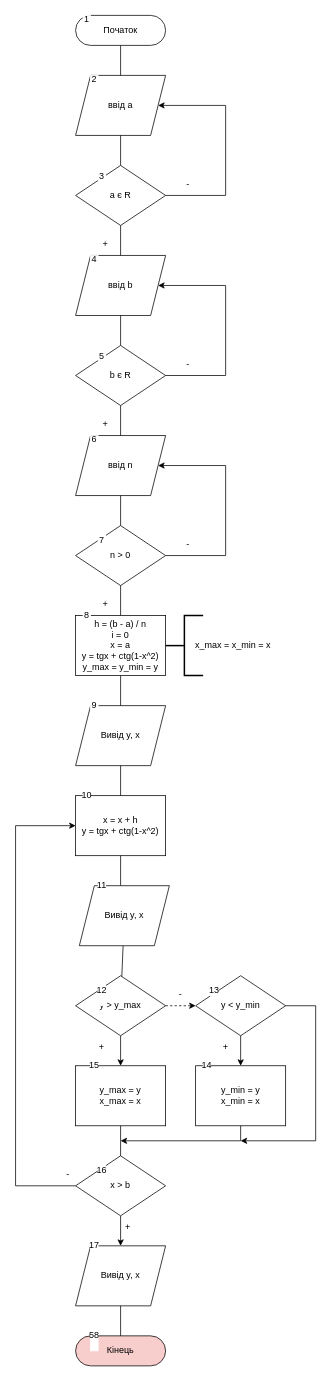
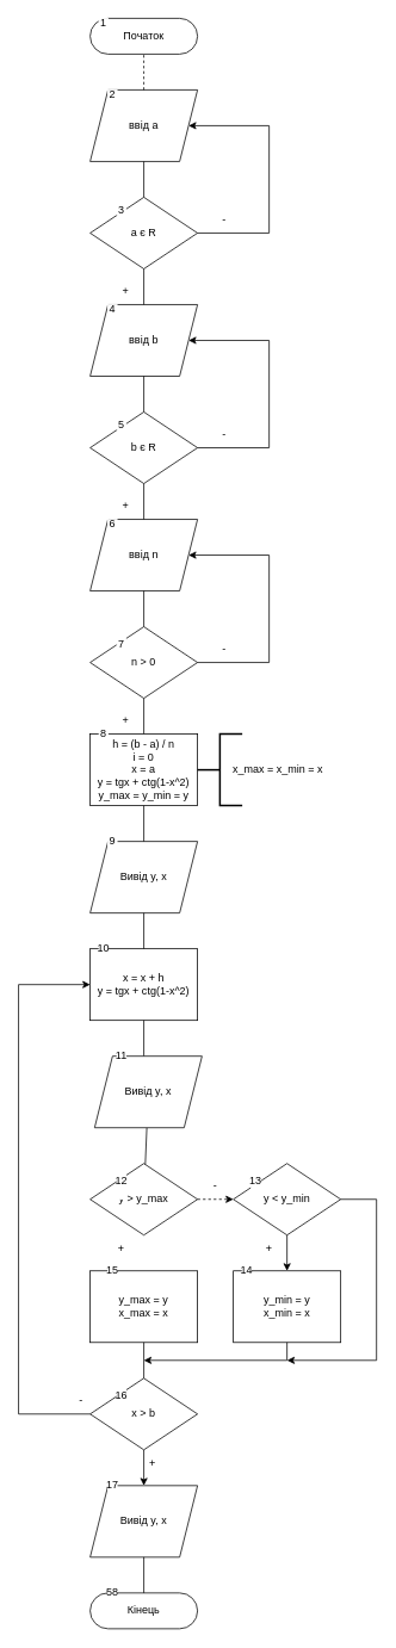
  <mxCell id="0" />
  <mxCell id="1" parent="0" />
  <mxCell id="2" value="Початок" style="rounded=1;whiteSpace=wrap;html=1;arcSize=50;" parent="1" vertex="1"><mxGeometry x="100" y="20" width="120" height="40" as="geometry" /></mxCell>
- <mxCell id="3" value="&lt;div&gt;Кінець&lt;/div&gt;" style="rounded=1;whiteSpace=wrap;html=1;arcSize=50;fillColor=#f8cecc;" parent="1" vertex="1"><mxGeometry x="100" y="1780" width="120" height="40" as="geometry" /></mxCell>
+ <mxCell id="3" value="&lt;div&gt;Кінець&lt;/div&gt;" style="rounded=1;whiteSpace=wrap;html=1;arcSize=50;" parent="1" vertex="1"><mxGeometry x="100" y="1780" width="120" height="40" as="geometry" /></mxCell>
  <mxCell id="4" value="ввід а" style="shape=parallelogram;perimeter=parallelogramPerimeter;whiteSpace=wrap;html=1;fixedSize=1;rounded=0;gradientColor=none;" parent="1" vertex="1"><mxGeometry x="100" y="100" width="120" height="80" as="geometry" /></mxCell>
  <mxCell id="5" value="1" style="rounded=0;whiteSpace=wrap;html=1;gradientColor=none;strokeColor=#FFFFFF;" parent="1" vertex="1"><mxGeometry x="110" y="20" width="10" height="10" as="geometry" /></mxCell>
  <mxCell id="6" value="1" style="rounded=0;whiteSpace=wrap;html=1;gradientColor=none;strokeColor=#FFFFFF;" parent="1" vertex="1"><mxGeometry x="120" y="340" width="10" height="10" as="geometry" /></mxCell>
- <mxCell id="7" value="" style="endArrow=none;html=1;rounded=0;entryX=0.5;entryY=1;entryDx=0;entryDy=0;exitX=0.5;exitY=0;exitDx=0;exitDy=0;" parent="1" source="4" target="2" edge="1"><mxGeometry width="50" height="50" relative="1" as="geometry"><mxPoint x="80" y="120" as="sourcePoint" /><mxPoint x="130" y="70" as="targetPoint" /></mxGeometry></mxCell>
+ <mxCell id="7" value="" style="endArrow=none;html=1;rounded=0;entryX=0.5;entryY=1;entryDx=0;entryDy=0;exitX=0.5;exitY=0;exitDx=0;exitDy=0;dashed=1;" parent="1" source="4" target="2" edge="1"><mxGeometry width="50" height="50" relative="1" as="geometry"><mxPoint x="80" y="120" as="sourcePoint" /><mxPoint x="130" y="70" as="targetPoint" /></mxGeometry></mxCell>
  <mxCell id="8" value="а є R" style="rhombus;whiteSpace=wrap;html=1;rounded=0;gradientColor=none;" parent="1" vertex="1"><mxGeometry x="100" y="220" width="120" height="80" as="geometry" /></mxCell>
  <mxCell id="9" value="&lt;div&gt;2&lt;/div&gt;" style="rounded=0;whiteSpace=wrap;html=1;gradientColor=none;strokeColor=#FFFFFF;" parent="1" vertex="1"><mxGeometry x="120" y="100" width="10" height="10" as="geometry" /></mxCell>
  <mxCell id="10" value="&lt;div&gt;3&lt;/div&gt;" style="rounded=0;whiteSpace=wrap;html=1;gradientColor=none;strokeColor=#FFFFFF;" parent="1" vertex="1"><mxGeometry x="130" y="230" width="10" height="10" as="geometry" /></mxCell>
  <mxCell id="11" value="" style="endArrow=none;html=1;rounded=0;exitX=0.5;exitY=0;exitDx=0;exitDy=0;" parent="1" source="8" target="4" edge="1"><mxGeometry width="50" height="50" relative="1" as="geometry"><mxPoint x="130" y="230" as="sourcePoint" /><mxPoint x="170" y="190" as="targetPoint" /></mxGeometry></mxCell>
  <mxCell id="12" value="ввід b" style="shape=parallelogram;perimeter=parallelogramPerimeter;whiteSpace=wrap;html=1;fixedSize=1;rounded=0;gradientColor=none;" parent="1" vertex="1"><mxGeometry x="100" y="340" width="120" height="80" as="geometry" /></mxCell>
  <mxCell id="13" value="" style="endArrow=none;html=1;rounded=0;" parent="1" source="12" target="8" edge="1"><mxGeometry width="50" height="50" relative="1" as="geometry"><mxPoint x="310" y="350" as="sourcePoint" /><mxPoint x="360" y="300" as="targetPoint" /></mxGeometry></mxCell>
  <mxCell id="14" value="b є R" style="rhombus;whiteSpace=wrap;html=1;rounded=0;gradientColor=none;" parent="1" vertex="1"><mxGeometry x="100" y="460" width="120" height="80" as="geometry" /></mxCell>
  <mxCell id="15" value="" style="endArrow=none;html=1;rounded=0;" parent="1" source="14" target="12" edge="1"><mxGeometry width="50" height="50" relative="1" as="geometry"><mxPoint x="270" y="470" as="sourcePoint" /><mxPoint x="320" y="420" as="targetPoint" /></mxGeometry></mxCell>
  <mxCell id="16" value="ввід n" style="shape=parallelogram;perimeter=parallelogramPerimeter;whiteSpace=wrap;html=1;fixedSize=1;rounded=0;gradientColor=none;" parent="1" vertex="1"><mxGeometry x="100" y="580" width="120" height="80" as="geometry" /></mxCell>
  <mxCell id="17" value="n &amp;gt; 0" style="rhombus;whiteSpace=wrap;html=1;rounded=0;gradientColor=none;" parent="1" vertex="1"><mxGeometry x="100" y="700" width="120" height="80" as="geometry" /></mxCell>
  <mxCell id="18" value="" style="endArrow=none;html=1;rounded=0;" parent="1" source="17" target="16" edge="1"><mxGeometry width="50" height="50" relative="1" as="geometry"><mxPoint x="240" y="700" as="sourcePoint" /><mxPoint x="290" y="650" as="targetPoint" /></mxGeometry></mxCell>
  <mxCell id="19" value="" style="endArrow=none;html=1;rounded=0;" parent="1" source="16" target="14" edge="1"><mxGeometry width="50" height="50" relative="1" as="geometry"><mxPoint x="310" y="580" as="sourcePoint" /><mxPoint x="360" y="530" as="targetPoint" /></mxGeometry></mxCell>
  <mxCell id="20" value="&lt;div&gt;4&lt;/div&gt;" style="rounded=0;whiteSpace=wrap;html=1;gradientColor=none;strokeColor=#FFFFFF;" parent="1" vertex="1"><mxGeometry x="120" y="340" width="10" height="10" as="geometry" /></mxCell>
  <mxCell id="21" value="5" style="rounded=0;whiteSpace=wrap;html=1;gradientColor=none;strokeColor=#FFFFFF;" parent="1" vertex="1"><mxGeometry x="130" y="470" width="10" height="10" as="geometry" /></mxCell>
  <mxCell id="22" value="6" style="rounded=0;whiteSpace=wrap;html=1;gradientColor=none;strokeColor=#FFFFFF;" parent="1" vertex="1"><mxGeometry x="120" y="580" width="10" height="10" as="geometry" /></mxCell>
  <mxCell id="23" value="7" style="rounded=0;whiteSpace=wrap;html=1;gradientColor=none;strokeColor=#FFFFFF;" parent="1" vertex="1"><mxGeometry x="130" y="700" width="10" height="40" as="geometry" /></mxCell>
  <mxCell id="24" value="" style="endArrow=classic;html=1;rounded=0;exitX=1;exitY=0.5;exitDx=0;exitDy=0;" parent="1" source="17" target="16" edge="1"><mxGeometry width="50" height="50" relative="1" as="geometry"><mxPoint x="270" y="760" as="sourcePoint" /><mxPoint x="320" y="710" as="targetPoint" /><Array as="points"><mxPoint x="300" y="740" /><mxPoint x="300" y="620" /></Array></mxGeometry></mxCell>
  <mxCell id="25" value="" style="endArrow=classic;html=1;rounded=0;exitX=1;exitY=0.5;exitDx=0;exitDy=0;" parent="1" edge="1"><mxGeometry width="50" height="50" relative="1" as="geometry"><mxPoint x="220" y="500" as="sourcePoint" /><mxPoint x="210" y="380" as="targetPoint" /><Array as="points"><mxPoint x="300" y="500" /><mxPoint x="300" y="380" /></Array></mxGeometry></mxCell>
  <mxCell id="26" value="" style="endArrow=classic;html=1;rounded=0;exitX=1;exitY=0.5;exitDx=0;exitDy=0;" parent="1" edge="1"><mxGeometry width="50" height="50" relative="1" as="geometry"><mxPoint x="220" y="260" as="sourcePoint" /><mxPoint x="210" y="140" as="targetPoint" /><Array as="points"><mxPoint x="300" y="260" /><mxPoint x="300" y="140" /></Array></mxGeometry></mxCell>
  <mxCell id="27" value="-" style="rounded=0;whiteSpace=wrap;html=1;strokeColor=none;gradientColor=none;fillColor=none;" parent="1" vertex="1"><mxGeometry x="220" y="470" width="60" height="30" as="geometry" /></mxCell>
  <mxCell id="28" value="-" style="rounded=0;whiteSpace=wrap;html=1;strokeColor=none;gradientColor=none;fillColor=none;" parent="1" vertex="1"><mxGeometry x="220" y="710" width="60" height="30" as="geometry" /></mxCell>
  <mxCell id="29" value="-" style="rounded=0;whiteSpace=wrap;html=1;strokeColor=none;gradientColor=none;fillColor=none;" parent="1" vertex="1"><mxGeometry x="220" y="230" width="60" height="30" as="geometry" /></mxCell>
  <mxCell id="30" value="+" style="rounded=0;whiteSpace=wrap;html=1;strokeColor=none;gradientColor=none;fillColor=none;" parent="1" vertex="1"><mxGeometry x="110" y="310" width="60" height="30" as="geometry" /></mxCell>
  <mxCell id="31" value="+" style="rounded=0;whiteSpace=wrap;html=1;strokeColor=none;gradientColor=none;fillColor=none;" parent="1" vertex="1"><mxGeometry x="110" y="550" width="60" height="30" as="geometry" /></mxCell>
  <mxCell id="32" value="" style="endArrow=none;html=1;rounded=0;" parent="1" source="33" target="17" edge="1"><mxGeometry width="50" height="50" relative="1" as="geometry"><mxPoint x="110" y="810" as="sourcePoint" /><mxPoint x="340" y="840" as="targetPoint" /></mxGeometry></mxCell>
  <mxCell id="33" value="&lt;div&gt;h = (b - a) / n&lt;/div&gt;&lt;div&gt;i = 0&lt;br&gt;&lt;/div&gt;&lt;div&gt;x = a&lt;br&gt;&lt;/div&gt;&lt;div&gt;y = tgx + ctg(1-x^2)&lt;/div&gt;&lt;div&gt;y_max = y_min = y&lt;br&gt;&lt;/div&gt;" style="rounded=0;whiteSpace=wrap;html=1;strokeColor=#000000;fillColor=default;gradientColor=none;" parent="1" vertex="1"><mxGeometry x="100" y="820" width="120" height="80" as="geometry" /></mxCell>
  <mxCell id="34" value="+" style="rounded=0;whiteSpace=wrap;html=1;strokeColor=none;gradientColor=none;fillColor=none;" parent="1" vertex="1"><mxGeometry x="110" y="790" width="60" height="30" as="geometry" /></mxCell>
  <mxCell id="35" value="&lt;div&gt;Вивід y, x&lt;/div&gt;" style="shape=parallelogram;perimeter=parallelogramPerimeter;whiteSpace=wrap;html=1;fixedSize=1;rounded=0;strokeColor=#000000;fillColor=default;gradientColor=none;" parent="1" vertex="1"><mxGeometry x="100" y="940" width="120" height="80" as="geometry" /></mxCell>
  <mxCell id="36" value="8" style="rounded=0;whiteSpace=wrap;html=1;gradientColor=none;strokeColor=#FFFFFF;" parent="1" vertex="1"><mxGeometry x="110" y="800" width="10" height="40" as="geometry" /></mxCell>
  <mxCell id="37" value="9" style="rounded=0;whiteSpace=wrap;html=1;gradientColor=none;strokeColor=#FFFFFF;" parent="1" vertex="1"><mxGeometry x="120" y="920" width="10" height="40" as="geometry" /></mxCell>
  <mxCell id="38" value="" style="endArrow=none;html=1;rounded=0;" parent="1" source="35" target="33" edge="1"><mxGeometry width="50" height="50" relative="1" as="geometry"><mxPoint x="290" y="950" as="sourcePoint" /><mxPoint x="340" y="900" as="targetPoint" /></mxGeometry></mxCell>
  <mxCell id="39" value="&lt;div&gt;x = x + h&lt;br&gt;&lt;/div&gt;&lt;div&gt;y = tgx + ctg(1-x^2)&lt;/div&gt;" style="rounded=0;whiteSpace=wrap;html=1;" parent="1" vertex="1"><mxGeometry x="100" y="1060" width="120" height="80" as="geometry" /></mxCell>
  <mxCell id="40" value="" style="endArrow=none;html=1;rounded=0;" parent="1" source="35" target="39" edge="1"><mxGeometry width="50" height="50" relative="1" as="geometry"><mxPoint x="170" y="1010" as="sourcePoint" /><mxPoint x="340" y="1020" as="targetPoint" /></mxGeometry></mxCell>
  <mxCell id="41" value="" style="strokeWidth=2;html=1;shape=mxgraph.flowchart.annotation_2;align=left;labelPosition=right;pointerEvents=1;fillColor=default;" parent="1" vertex="1"><mxGeometry x="220" y="820" width="50" height="80" as="geometry" /></mxCell>
  <mxCell id="42" value="x_max = x_min = x" style="rounded=1;whiteSpace=wrap;html=1;fillColor=none;strokeColor=none;" parent="1" vertex="1"><mxGeometry x="250" y="820" width="120" height="80" as="geometry" /></mxCell>
  <mxCell id="43" value="y &amp;gt; y_max" style="rhombus;whiteSpace=wrap;html=1;fillColor=default;" parent="1" vertex="1"><mxGeometry x="100" y="1300" width="120" height="80" as="geometry" /></mxCell>
  <mxCell id="44" value="y &amp;lt; y_min" style="rhombus;whiteSpace=wrap;html=1;fillColor=default;" parent="1" vertex="1"><mxGeometry x="260" y="1300" width="120" height="80" as="geometry" /></mxCell>
  <mxCell id="45" value="&lt;div&gt;y_max = y&lt;/div&gt;&lt;div&gt;x_max = x&lt;br&gt;&lt;/div&gt;" style="rounded=0;whiteSpace=wrap;html=1;fillColor=default;" parent="1" vertex="1"><mxGeometry x="100" y="1420" width="120" height="80" as="geometry" /></mxCell>
  <mxCell id="46" value="&lt;div&gt;y_min = y&lt;/div&gt;&lt;div&gt;x_min = x&lt;br&gt;&lt;/div&gt;" style="rounded=0;whiteSpace=wrap;html=1;fillColor=default;" parent="1" vertex="1"><mxGeometry x="260" y="1420" width="120" height="80" as="geometry" /></mxCell>
  <mxCell id="47" value="" style="endArrow=none;html=1;rounded=0;" parent="1" target="39" edge="1"><mxGeometry width="50" height="50" relative="1" as="geometry"><mxPoint x="160" as="sourcePoint" y="1180" /><mxPoint x="100" y="1150" as="targetPoint" /></mxGeometry></mxCell>
  <mxCell id="48" value="" style="endArrow=classic;html=1;rounded=0;" parent="1" source="51" target="53" edge="1"><mxGeometry width="50" height="50" relative="1" as="geometry"><mxPoint x="-52.64" y="1770" as="sourcePoint" /><mxPoint x="-190" y="1846.76" as="targetPoint" /></mxGeometry></mxCell>
- <mxCell id="49" value="" style="endArrow=classic;html=1;rounded=0;exitX=0.5;exitY=1;exitDx=0;exitDy=0;" parent="1" source="43" target="45" edge="1"><mxGeometry width="50" height="50" relative="1" as="geometry"><mxPoint x="7.36" y="1460" as="sourcePoint" /><mxPoint x="-130" y="1536.76" as="targetPoint" /></mxGeometry></mxCell>
  <mxCell id="50" value="" style="endArrow=none;html=1;rounded=0;" parent="1" source="43" target="69" edge="1"><mxGeometry width="50" height="50" relative="1" as="geometry"><mxPoint x="-10" y="1470" as="sourcePoint" /><mxPoint x="160" y="1300" as="targetPoint" /></mxGeometry></mxCell>
  <mxCell id="51" value="x &amp;gt; b" style="rhombus;whiteSpace=wrap;html=1;fillColor=default;" parent="1" vertex="1"><mxGeometry x="100" y="1540" width="120" height="80" as="geometry" /></mxCell>
  <mxCell id="52" value="" style="endArrow=none;html=1;rounded=0;" parent="1" source="51" target="45" edge="1"><mxGeometry width="50" height="50" relative="1" as="geometry"><mxPoint x="-60" y="1550" as="sourcePoint" /><mxPoint x="-10" y="1500" as="targetPoint" /></mxGeometry></mxCell>
  <mxCell id="53" value="&lt;div&gt;Вивід y, x&lt;/div&gt;" style="shape=parallelogram;perimeter=parallelogramPerimeter;whiteSpace=wrap;html=1;fixedSize=1;rounded=0;strokeColor=#000000;fillColor=default;gradientColor=none;" parent="1" vertex="1"><mxGeometry x="100" y="1660" width="120" height="80" as="geometry" /></mxCell>
  <mxCell id="54" value="" style="endArrow=none;html=1;rounded=0;" parent="1" source="3" target="53" edge="1"><mxGeometry width="50" height="50" relative="1" as="geometry"><mxPoint x="-70" y="1850" as="sourcePoint" /><mxPoint x="-20" y="1800" as="targetPoint" /></mxGeometry></mxCell>
  <mxCell id="55" value="" style="endArrow=classic;html=1;rounded=0;exitX=0;exitY=0.5;exitDx=0;exitDy=0;" parent="1" source="51" target="39" edge="1"><mxGeometry width="50" height="50" relative="1" as="geometry"><mxPoint x="32.005" y="1814.577" as="sourcePoint" /><mxPoint x="-100" y="980" as="targetPoint" /><Array as="points"><mxPoint x="20" y="1580" /><mxPoint x="20" y="1100" /></Array></mxGeometry></mxCell>
  <mxCell id="56" value="" style="endArrow=classic;html=1;rounded=0;" parent="1" source="44" target="46" edge="1"><mxGeometry width="50" height="50" relative="1" as="geometry"><mxPoint x="562.005" y="1559.997" as="sourcePoint" /><mxPoint x="240" y="1805.42" as="targetPoint" /></mxGeometry></mxCell>
  <mxCell id="57" value="10" style="rounded=0;whiteSpace=wrap;html=1;gradientColor=none;strokeColor=#FFFFFF;" parent="1" vertex="1"><mxGeometry x="110" y="1040" width="10" height="40" as="geometry" /></mxCell>
  <mxCell id="58" value="12" style="rounded=0;whiteSpace=wrap;html=1;gradientColor=none;strokeColor=#FFFFFF;" parent="1" vertex="1"><mxGeometry x="130" y="1300" width="10" height="40" as="geometry" /></mxCell>
  <mxCell id="59" value="13" style="rounded=0;whiteSpace=wrap;html=1;gradientColor=none;strokeColor=#FFFFFF;" parent="1" vertex="1"><mxGeometry x="280" y="1300" width="10" height="40" as="geometry" /></mxCell>
  <mxCell id="60" value="15" style="rounded=0;whiteSpace=wrap;html=1;gradientColor=none;strokeColor=#FFFFFF;" parent="1" vertex="1"><mxGeometry x="120" y="1400" width="10" height="40" as="geometry" /></mxCell>
  <mxCell id="61" value="16" style="rounded=0;whiteSpace=wrap;html=1;gradientColor=none;strokeColor=#FFFFFF;" parent="1" vertex="1"><mxGeometry x="130" y="1540" width="10" height="40" as="geometry" /></mxCell>
  <mxCell id="62" value="14" style="rounded=0;whiteSpace=wrap;html=1;gradientColor=none;strokeColor=#FFFFFF;" parent="1" vertex="1"><mxGeometry x="270" y="1400" width="10" height="40" as="geometry" /></mxCell>
  <mxCell id="63" value="17" style="rounded=0;whiteSpace=wrap;html=1;gradientColor=none;strokeColor=#FFFFFF;" parent="1" vertex="1"><mxGeometry x="120" y="1640" width="10" height="40" as="geometry" /></mxCell>
  <mxCell id="64" value="58" style="rounded=0;whiteSpace=wrap;html=1;gradientColor=none;strokeColor=#FFFFFF;" parent="1" vertex="1"><mxGeometry x="120" y="1760" width="10" height="40" as="geometry" /></mxCell>
  <mxCell id="65" value="+" style="rounded=0;whiteSpace=wrap;html=1;strokeColor=none;gradientColor=none;fillColor=none;" parent="1" vertex="1"><mxGeometry x="270" y="1380" width="60" height="30" as="geometry" /></mxCell>
  <mxCell id="66" value="-" style="rounded=0;whiteSpace=wrap;html=1;strokeColor=none;gradientColor=none;fillColor=none;" parent="1" vertex="1"><mxGeometry x="210" y="1310" width="60" height="30" as="geometry" /></mxCell>
  <mxCell id="67" value="+" style="rounded=0;whiteSpace=wrap;html=1;strokeColor=none;gradientColor=none;fillColor=none;" parent="1" vertex="1"><mxGeometry x="140" y="1620" width="60" height="30" as="geometry" /></mxCell>
  <mxCell id="68" value="-" style="rounded=0;whiteSpace=wrap;html=1;strokeColor=none;gradientColor=none;fillColor=none;" parent="1" vertex="1"><mxGeometry x="60" y="1550" width="60" height="30" as="geometry" /></mxCell>
  <mxCell id="69" value="&lt;div&gt;Вивід y, x&lt;/div&gt;" style="shape=parallelogram;perimeter=parallelogramPerimeter;whiteSpace=wrap;html=1;fixedSize=1;rounded=0;strokeColor=#000000;fillColor=default;gradientColor=none;" parent="1" vertex="1"><mxGeometry x="105" width="120" height="80" as="geometry" y="1180" /></mxCell>
  <mxCell id="70" value="11" style="rounded=0;whiteSpace=wrap;html=1;gradientColor=none;strokeColor=#FFFFFF;" parent="1" vertex="1"><mxGeometry x="130" y="1160" width="10" height="40" as="geometry" /></mxCell>
  <mxCell id="71" value="" style="endArrow=classic;html=1;rounded=0;dashed=1;" parent="1" source="43" target="44" edge="1"><mxGeometry width="50" height="50" relative="1" as="geometry"><mxPoint x="280" y="1410" as="sourcePoint" /><mxPoint x="330" y="1360" as="targetPoint" /></mxGeometry></mxCell>
  <mxCell id="72" value="" style="endArrow=classic;html=1;rounded=0;" parent="1" source="46" edge="1"><mxGeometry width="50" height="50" relative="1" as="geometry"><mxPoint x="510" y="1590" as="sourcePoint" /><mxPoint x="160" y="1520" as="targetPoint" /><Array as="points"><mxPoint x="320" y="1520" /></Array></mxGeometry></mxCell>
  <mxCell id="73" value="+" style="rounded=0;whiteSpace=wrap;html=1;strokeColor=none;gradientColor=none;fillColor=none;" parent="1" vertex="1"><mxGeometry x="105" y="1380" width="60" height="30" as="geometry" /></mxCell>
  <mxCell id="74" value="" style="endArrow=classic;html=1;rounded=0;exitX=1;exitY=0.5;exitDx=0;exitDy=0;" parent="1" source="44" edge="1"><mxGeometry width="50" height="50" relative="1" as="geometry"><mxPoint x="490" y="1360" as="sourcePoint" /><mxPoint x="320" y="1520" as="targetPoint" /><Array as="points"><mxPoint x="420" y="1340" /><mxPoint x="420" y="1520" /></Array></mxGeometry></mxCell>
